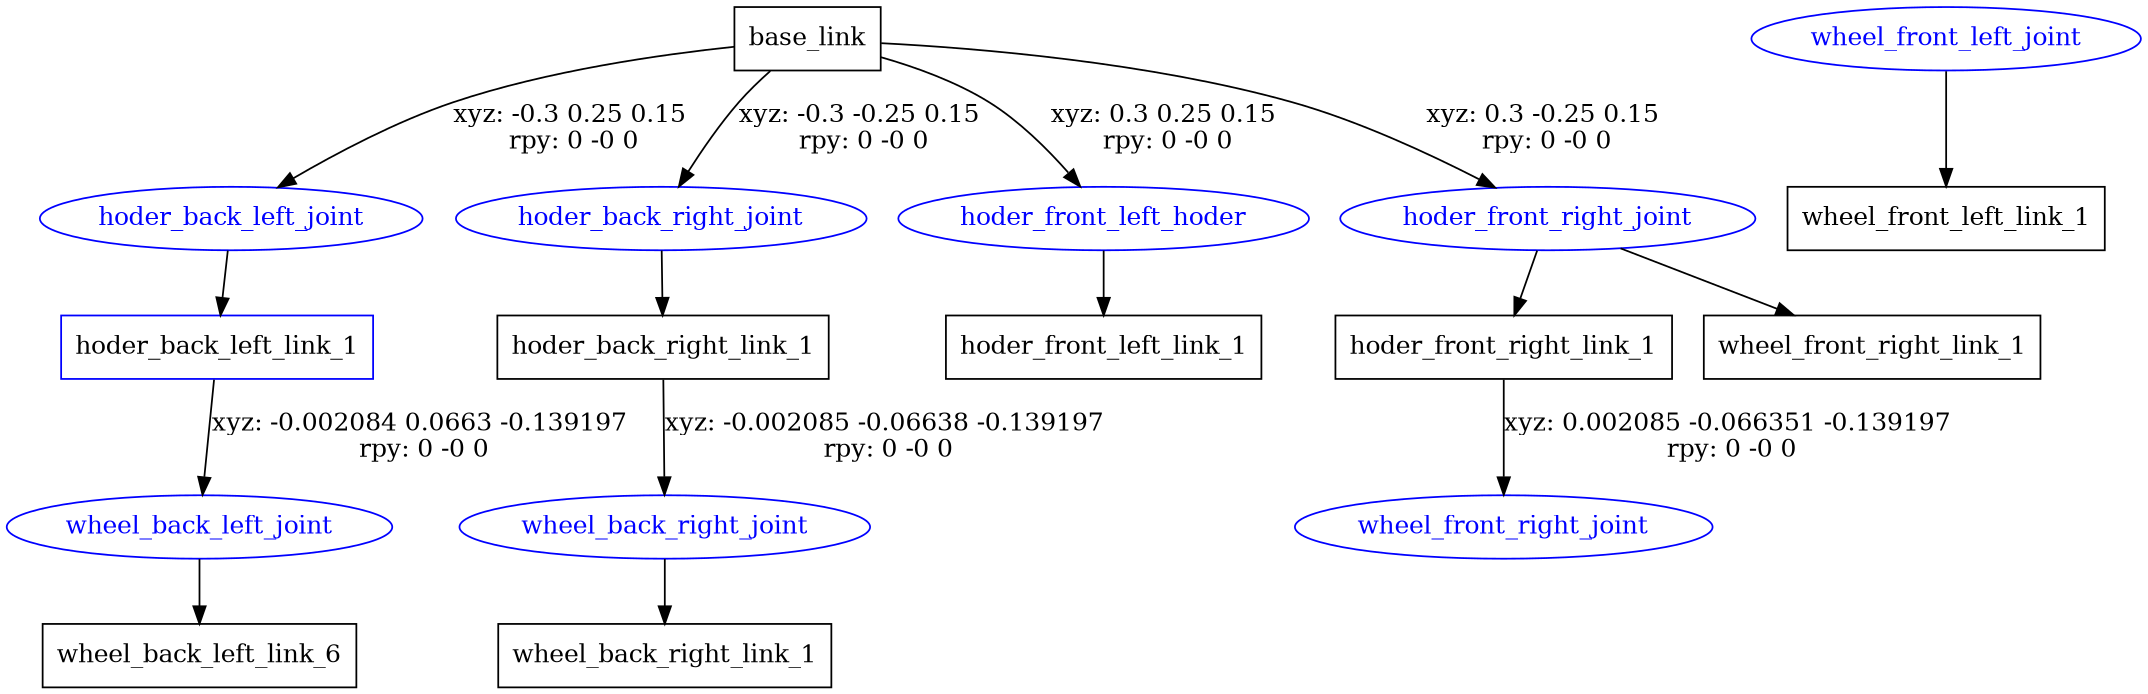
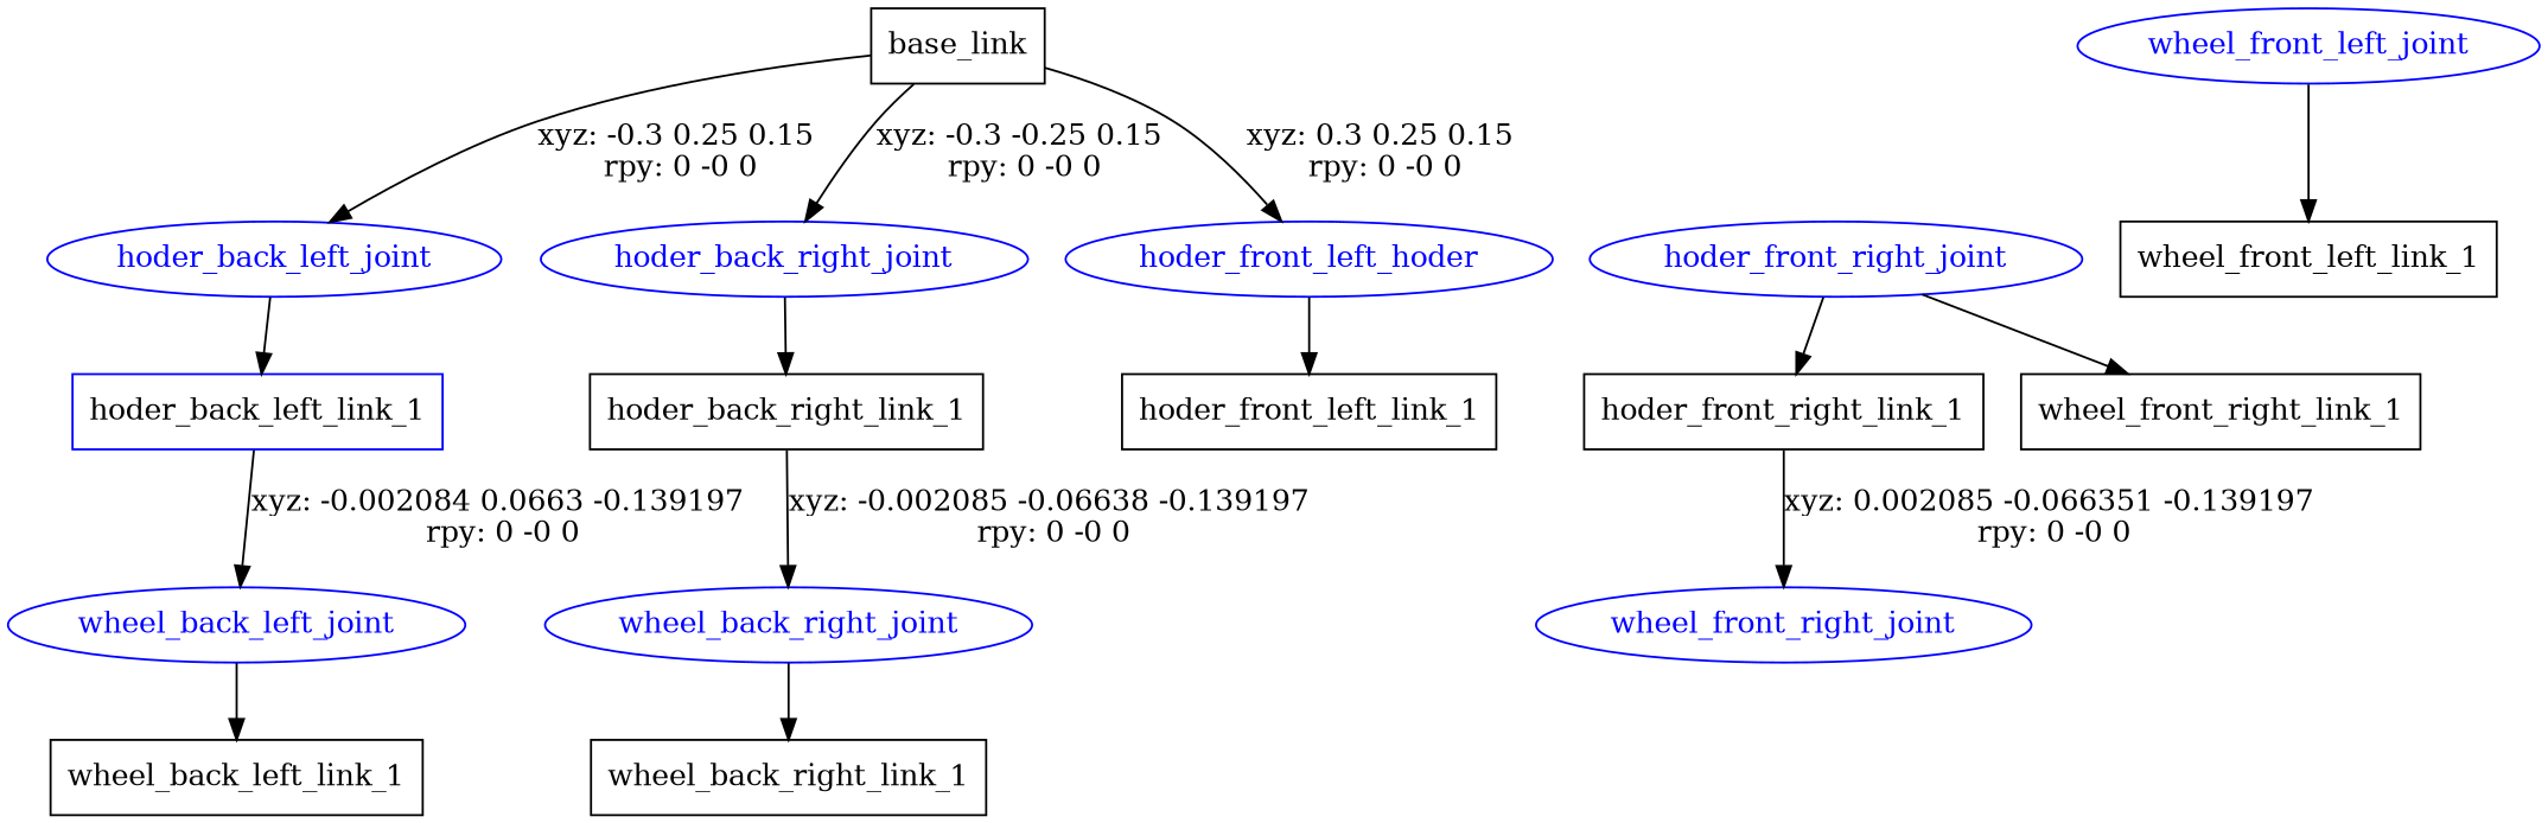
  digraph {
    node [shape=box color=blue]
    n1 [label=base_link color=""]
    hoder_back_left_joint [fontcolor=blue shape=ellipse]
    hoder_back_right_joint [fontcolor=blue shape=ellipse]
    n4 [fontcolor=blue label=hoder_front_left_hoder shape=ellipse]
    hoder_front_right_joint [fontcolor=blue shape=ellipse]
    n6 [label=hoder_back_left_link_1]
    n7 [label=hoder_back_right_link_1 color=""]
    n8 [label=hoder_front_left_link_1 color=""]
    n9 [label=hoder_front_right_link_1 color=""]
    n10 [label=wheel_front_right_link_1 color=""]
    wheel_back_left_joint [fontcolor=blue shape=ellipse]
-   n12 [label=wheel_back_left_link_6 color=""]
+   n12 [label=wheel_back_left_link_1 color=""]
    wheel_back_right_joint [fontcolor=blue shape=ellipse]
    n14 [label=wheel_back_right_link_1 color=""]
    wheel_front_left_joint [fontcolor=blue shape=ellipse]
    n16 [label=wheel_front_left_link_1 color=""]
    wheel_front_right_joint [fontcolor=blue shape=ellipse]
    n1 -> hoder_back_left_joint [label="xyz: -0.3 0.25 0.15 \nrpy: 0 -0 0"]
    n1 -> hoder_back_right_joint [label="xyz: -0.3 -0.25 0.15 \nrpy: 0 -0 0"]
    n1 -> n4 [label="xyz: 0.3 0.25 0.15 \nrpy: 0 -0 0"]
-   n1 -> hoder_front_right_joint [label="xyz: 0.3 -0.25 0.15 \nrpy: 0 -0 0"]
    hoder_back_left_joint -> n6
    hoder_back_right_joint -> n7
    n4 -> n8
    hoder_front_right_joint -> n9
    hoder_front_right_joint -> n10
    n6 -> wheel_back_left_joint [label="xyz: -0.002084 0.0663 -0.139197 \nrpy: 0 -0 0"]
    n7 -> wheel_back_right_joint [label="xyz: -0.002085 -0.06638 -0.139197 \nrpy: 0 -0 0"]
    n9 -> wheel_front_right_joint [label="xyz: 0.002085 -0.066351 -0.139197 \nrpy: 0 -0 0"]
    wheel_back_left_joint -> n12
    wheel_back_right_joint -> n14
    wheel_front_left_joint -> n16
  }
